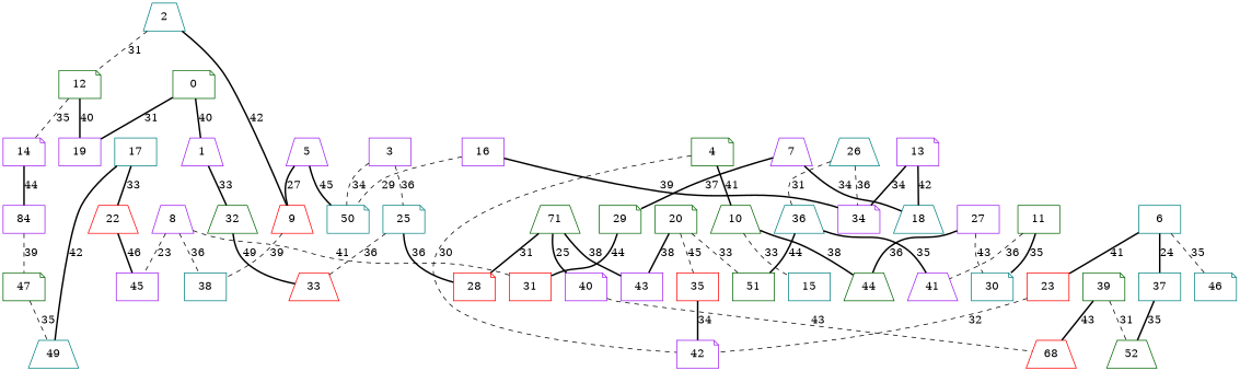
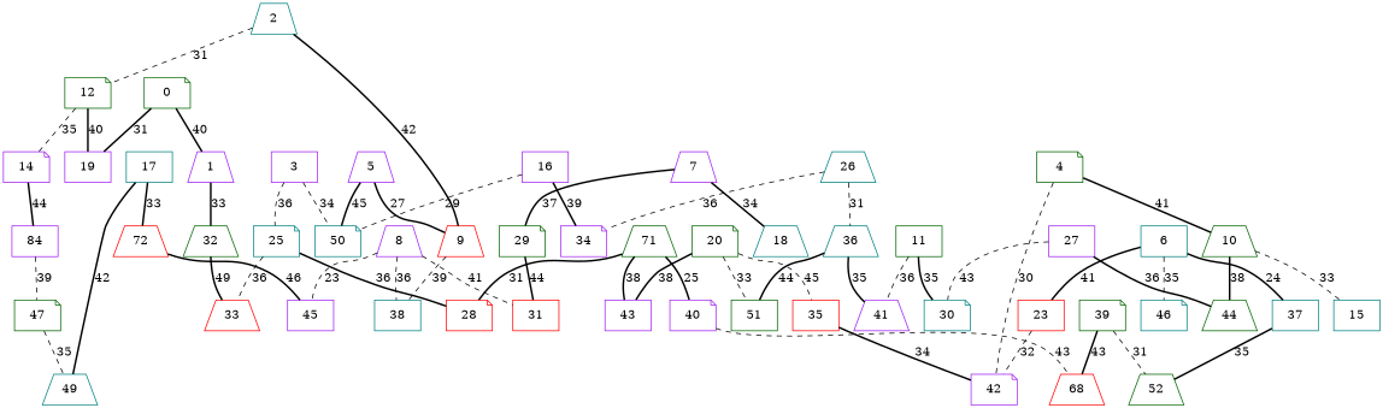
  graph {
    node [color=purple shape=trapezium]
    edge [style=bold]
    0 [color=darkgreen shape=note]
    19 [shape=box]
    1
    32 [color=darkgreen]
    33 [color=red]
    2 [color=teal]
    12 [color=darkgreen shape=note]
    9 [color=red]
    14 [shape=note]
    38 [color=teal shape=box]
    n11 [label=84 shape=box]
    3 [shape=box]
    25 [color=teal shape=note]
    50 [color=teal shape=note]
    28 [color=red shape=note]
    4 [color=darkgreen shape=note]
    10 [color=darkgreen]
    42 [shape=note]
    15 [color=teal shape=box]
    44 [color=darkgreen]
    5
    6 [color=teal shape=box]
    23 [color=red shape=box]
    46 [color=teal shape=note]
    37 [color=teal shape=box]
    52 [color=darkgreen]
    29 [color=darkgreen shape=note]
    7
    18 [color=teal]
    31 [color=red shape=box]
    8
    45 [shape=box]
    11 [color=darkgreen shape=box]
    30 [color=teal shape=note]
    41
    47 [color=darkgreen shape=note]
-   13 [shape=note]
    34 [shape=note]
    49 [color=teal]
    16 [shape=box]
    17 [color=teal shape=box]
-   22 [color=red]
+   22 [color=red label=72]
    20 [color=darkgreen shape=note]
    43 [shape=box]
    35 [color=red shape=box]
    51 [color=darkgreen shape=box]
    n47 [color=darkgreen label=71]
    40 [shape=note]
    n49 [color=red label=68]
    26 [color=teal]
    36 [color=teal]
    27 [shape=box]
    39 [color=darkgreen shape=note]
    0 -- 19 [label=31]
    0 -- 1 [label=40]
    1 -- 32 [label=33]
    32 -- 33 [label=49]
    2 -- 12 [label=31 style=dashed]
    2 -- 9 [label=42]
    12 -- 19 [label=40]
    12 -- 14 [label=35 style=dashed]
    9 -- 38 [label=39 style=dashed]
    14 -- n11 [label=44]
    n11 -- 47 [label=39 style=dashed]
    3 -- 25 [label=36 style=dashed]
    3 -- 50 [label=34 style=dashed]
    25 -- 33 [label=36 style=dashed]
    25 -- 28 [label=36]
    4 -- 10 [label=41]
    4 -- 42 [label=30 style=dashed]
    10 -- 15 [label=33 style=dashed]
    10 -- 44 [label=38]
    5 -- 9 [label=27]
    5 -- 50 [label=45]
    6 -- 23 [label=41]
    6 -- 46 [label=35 style=dashed]
    6 -- 37 [label=24]
    23 -- 42 [label=32 style=dashed]
    37 -- 52 [label=35]
    29 -- 31 [label=44]
    7 -- 29 [label=37]
    7 -- 18 [label=34]
    8 -- 38 [label=36 style=dashed]
    8 -- 31 [label=41 style=dashed]
    8 -- 45 [label=23 style=dashed]
    11 -- 30 [label=35]
    11 -- 41 [label=36 style=dashed]
    47 -- 49 [label=35 style=dashed]
-   13 -- 18 [label=42]
-   13 -- 34 [label=34]
    16 -- 50 [label=29 style=dashed]
    16 -- 34 [label=39]
    17 -- 49 [label=42]
    17 -- 22 [label=33]
    22 -- 45 [label=46]
    20 -- 43 [label=38]
    20 -- 35 [label=45 style=dashed]
    20 -- 51 [label=33 style=dashed]
    35 -- 42 [label=34]
    n47 -- 28 [label=31]
    n47 -- 43 [label=38]
    n47 -- 40 [label=25]
    40 -- n49 [label=43 style=dashed]
    26 -- 34 [label=36 style=dashed]
    26 -- 36 [label=31 style=dashed]
    36 -- 41 [label=35]
    36 -- 51 [label=44]
    27 -- 44 [label=36]
    27 -- 30 [label=43 style=dashed]
    39 -- 52 [label=31 style=dashed]
    39 -- n49 [label=43]
  }
